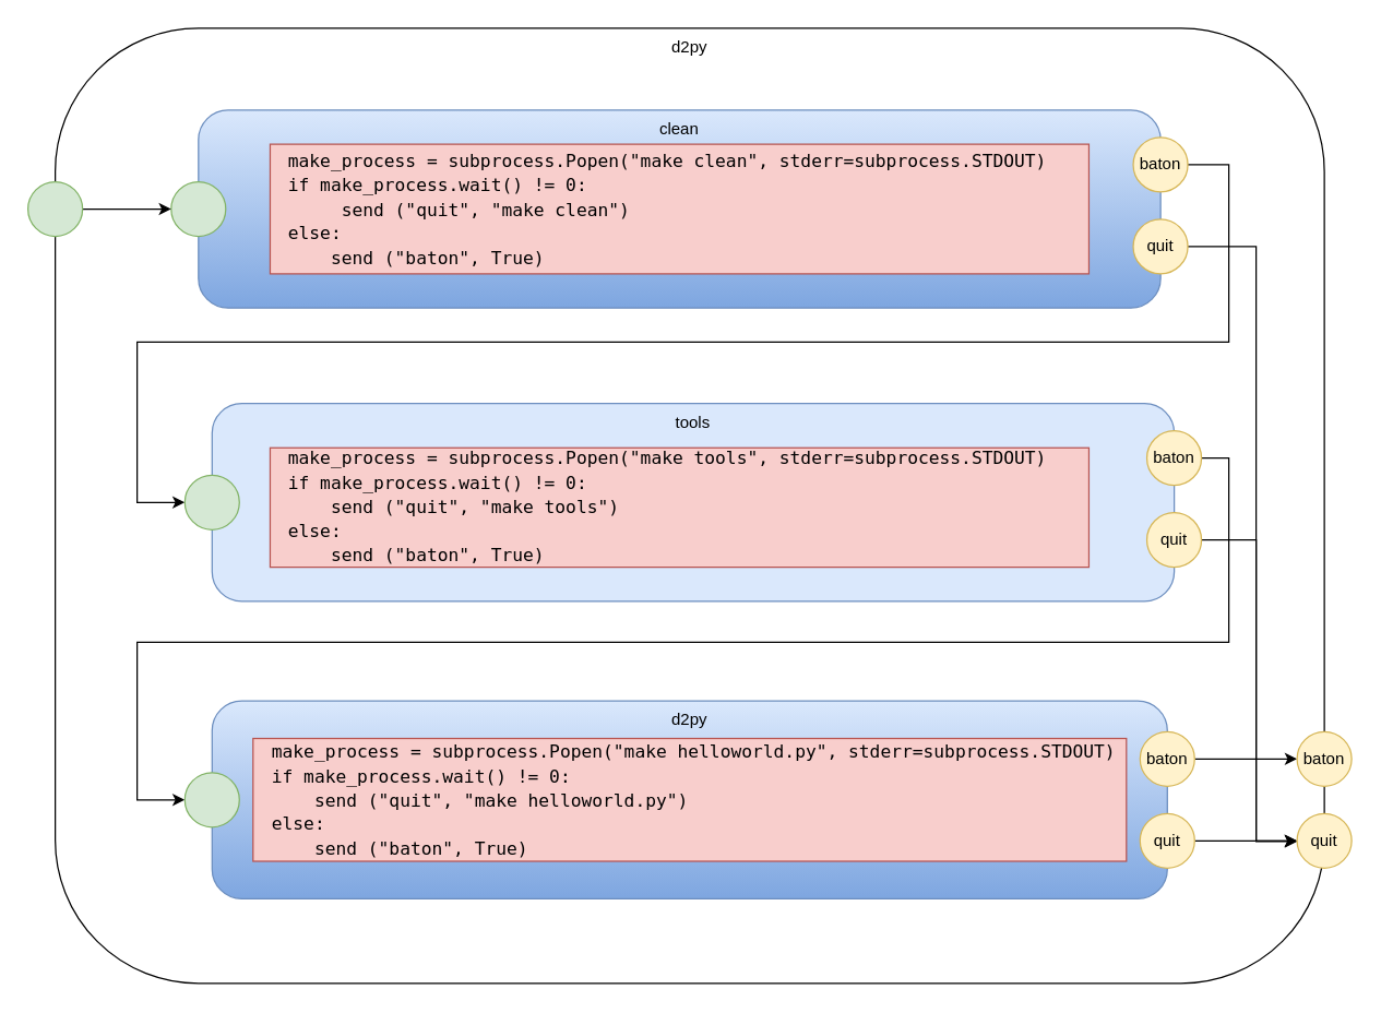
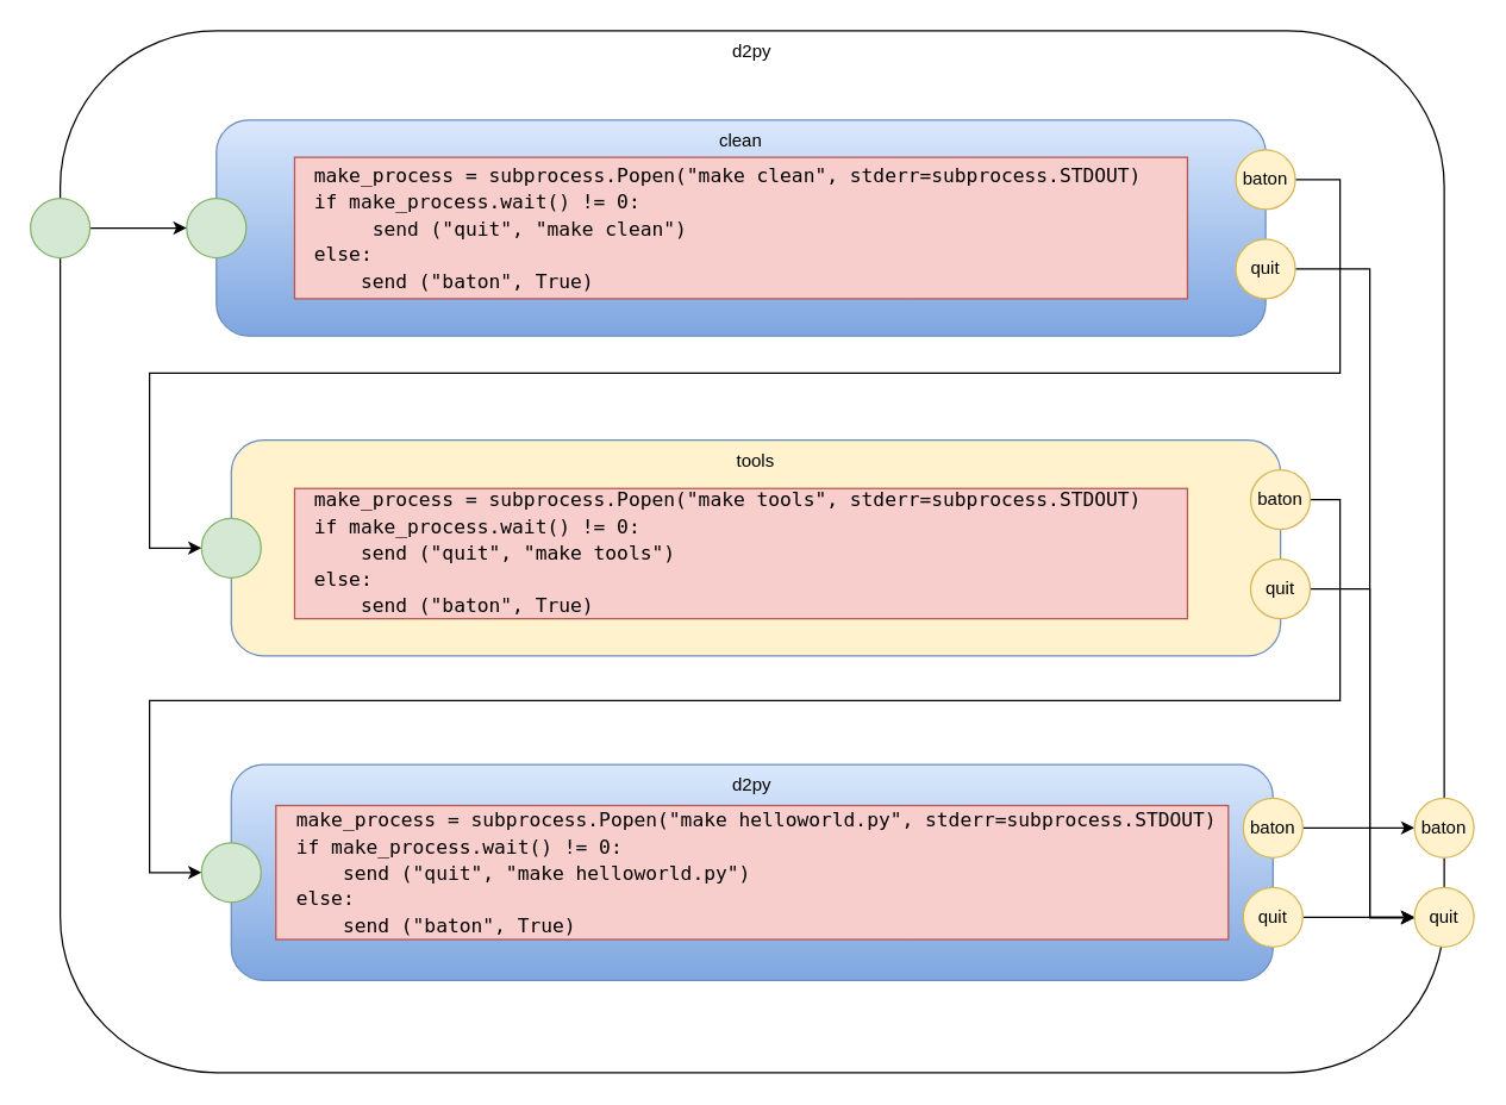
  <mxCell id="0" />
  <mxCell id="1" parent="0" />
  <mxCell id="2" value="d2py" style="rounded=1;whiteSpace=wrap;html=1;verticalAlign=top;" parent="1" vertex="1"><mxGeometry x="40" y="20" width="930" height="700" as="geometry" /></mxCell>
- <mxCell id="3" value="tools" style="rounded=1;whiteSpace=wrap;html=1;verticalAlign=top;fillColor=#dae8fc;strokeColor=#6c8ebf;" parent="1" vertex="1"><mxGeometry x="154.94" y="295" width="705.06" height="145" as="geometry" /></mxCell>
+ <mxCell id="3" value="tools" style="rounded=1;whiteSpace=wrap;html=1;verticalAlign=top;fillColor=#fff2cc;strokeColor=#6c8ebf;" parent="1" vertex="1"><mxGeometry x="154.94" y="295" width="705.06" height="145" as="geometry" /></mxCell>
  <mxCell id="4" value="d2py" style="rounded=1;whiteSpace=wrap;html=1;gradientColor=#7ea6e0;fillColor=#dae8fc;strokeColor=#6c8ebf;verticalAlign=top;" parent="1" vertex="1"><mxGeometry x="154.94" y="513" width="700" height="145" as="geometry" /></mxCell>
  <mxCell id="5" value="clean" style="rounded=1;whiteSpace=wrap;html=1;gradientColor=#7ea6e0;fillColor=#dae8fc;strokeColor=#6c8ebf;verticalAlign=top;" parent="1" vertex="1"><mxGeometry x="144.94" y="80" width="705.06" height="145" as="geometry" /></mxCell>
  <mxCell id="6" value="&lt;pre class=&quot;lang-py s-code-block&quot; style=&quot;margin-top: 0px ; margin-bottom: 0px ; padding: 12px ; border: 0px ; font-stretch: inherit ; line-height: 1.308 ; vertical-align: baseline ; box-sizing: inherit ; width: auto ; max-height: 600px ; overflow: auto ; border-radius: 5px ; overflow-wrap: normal&quot;&gt;&lt;span style=&quot;font-size: 13px&quot;&gt;make_process = subprocess.Popen(&quot;make clean&quot;, stderr=subprocess.STDOUT)&lt;br&gt;if make_process.wait() != 0:&lt;br&gt;     send (&quot;quit&quot;, &quot;make clean&quot;)&lt;br&gt;else:&lt;br&gt;    send (&quot;baton&quot;, True)&lt;/span&gt;&lt;/pre&gt;&lt;div&gt;&lt;/div&gt;" style="rounded=0;whiteSpace=wrap;html=1;fillColor=#f8cecc;strokeColor=#b85450;align=left;" parent="1" vertex="1"><mxGeometry x="197.47" y="105" width="600" height="95" as="geometry" /></mxCell>
  <mxCell id="7" value="&lt;pre class=&quot;lang-py s-code-block&quot; style=&quot;margin-top: 0px ; margin-bottom: 0px ; padding: 12px ; border: 0px ; font-stretch: inherit ; line-height: 1.308 ; vertical-align: baseline ; box-sizing: inherit ; width: auto ; max-height: 600px ; overflow: auto ; border-radius: 5px ; overflow-wrap: normal&quot;&gt;&lt;span style=&quot;font-size: 13px&quot;&gt;make_process = subprocess.Popen(&quot;make tools&quot;, stderr=subprocess.STDOUT)&lt;br&gt;if make_process.wait() != 0:&lt;br&gt;    send (&quot;quit&quot;, &quot;make tools&quot;)&lt;br&gt;else:&lt;br&gt;    send (&quot;baton&quot;, True)&lt;/span&gt;&lt;/pre&gt;&lt;div&gt;&lt;/div&gt;" style="rounded=0;whiteSpace=wrap;html=1;fillColor=#f8cecc;strokeColor=#b85450;align=left;" parent="1" vertex="1"><mxGeometry x="197.47" y="327.5" width="600" height="87.5" as="geometry" /></mxCell>
  <mxCell id="8" value="&lt;pre class=&quot;lang-py s-code-block&quot; style=&quot;margin-top: 0px ; margin-bottom: 0px ; padding: 12px ; border: 0px ; font-stretch: inherit ; line-height: 1.308 ; vertical-align: baseline ; box-sizing: inherit ; width: auto ; max-height: 600px ; overflow: auto ; border-radius: 5px ; overflow-wrap: normal&quot;&gt;&lt;span style=&quot;font-size: 13px&quot;&gt;make_process = subprocess.Popen(&quot;make helloworld.py&quot;, stderr=subprocess.STDOUT)&lt;br&gt;if make_process.wait() != 0:&lt;br&gt;    send (&quot;quit&quot;, &quot;make helloworld.py&quot;)&lt;br&gt;else:&lt;br&gt;    send (&quot;baton&quot;, True)&lt;/span&gt;&lt;/pre&gt;&lt;div&gt;&lt;/div&gt;" style="rounded=0;whiteSpace=wrap;html=1;fillColor=#f8cecc;strokeColor=#b85450;align=left;" parent="1" vertex="1"><mxGeometry x="184.94" y="540.5" width="640" height="90" as="geometry" /></mxCell>
  <mxCell id="9" value="" style="ellipse;whiteSpace=wrap;html=1;aspect=fixed;fillColor=#d5e8d4;strokeColor=#82b366;" parent="1" vertex="1"><mxGeometry x="124.94" y="132.5" width="40" height="40" as="geometry" /></mxCell>
  <mxCell id="10" style="edgeStyle=orthogonalEdgeStyle;rounded=0;orthogonalLoop=1;jettySize=auto;html=1;exitX=1;exitY=0.5;exitDx=0;exitDy=0;entryX=0;entryY=0.5;entryDx=0;entryDy=0;" parent="1" source="11" target="14" edge="1"><mxGeometry relative="1" as="geometry"><Array as="points"><mxPoint x="900" y="120" /><mxPoint x="900" y="250" /><mxPoint x="100" y="250" /><mxPoint x="100" y="368" /></Array></mxGeometry></mxCell>
  <mxCell id="11" value="baton" style="ellipse;whiteSpace=wrap;html=1;aspect=fixed;fillColor=#fff2cc;strokeColor=#d6b656;" parent="1" vertex="1"><mxGeometry x="829.94" y="100" width="40" height="40" as="geometry" /></mxCell>
  <mxCell id="12" style="edgeStyle=orthogonalEdgeStyle;rounded=0;orthogonalLoop=1;jettySize=auto;html=1;exitX=1;exitY=0.5;exitDx=0;exitDy=0;" parent="1" source="13" target="27" edge="1"><mxGeometry relative="1" as="geometry"><Array as="points"><mxPoint x="920" y="180" /><mxPoint x="920" y="616" /></Array></mxGeometry></mxCell>
  <mxCell id="13" value="quit" style="ellipse;whiteSpace=wrap;html=1;aspect=fixed;fillColor=#fff2cc;strokeColor=#d6b656;" parent="1" vertex="1"><mxGeometry x="829.94" y="160" width="40" height="40" as="geometry" /></mxCell>
  <mxCell id="14" value="" style="ellipse;whiteSpace=wrap;html=1;aspect=fixed;fillColor=#d5e8d4;strokeColor=#82b366;" parent="1" vertex="1"><mxGeometry x="134.94" y="347.5" width="40" height="40" as="geometry" /></mxCell>
  <mxCell id="15" style="edgeStyle=orthogonalEdgeStyle;rounded=0;orthogonalLoop=1;jettySize=auto;html=1;exitX=1;exitY=0.5;exitDx=0;exitDy=0;entryX=0;entryY=0.5;entryDx=0;entryDy=0;" parent="1" source="16" target="19" edge="1"><mxGeometry relative="1" as="geometry"><Array as="points"><mxPoint x="900" y="335" /><mxPoint x="900" y="470" /><mxPoint x="100" y="470" /><mxPoint x="100" y="586" /></Array></mxGeometry></mxCell>
  <mxCell id="16" value="baton" style="ellipse;whiteSpace=wrap;html=1;aspect=fixed;fillColor=#fff2cc;strokeColor=#d6b656;" parent="1" vertex="1"><mxGeometry x="839.94" y="315" width="40" height="40" as="geometry" /></mxCell>
  <mxCell id="17" style="edgeStyle=orthogonalEdgeStyle;rounded=0;orthogonalLoop=1;jettySize=auto;html=1;exitX=1;exitY=0.5;exitDx=0;exitDy=0;entryX=0;entryY=0.5;entryDx=0;entryDy=0;" parent="1" source="18" target="27" edge="1"><mxGeometry relative="1" as="geometry"><Array as="points"><mxPoint x="920" y="395" /><mxPoint x="920" y="616" /></Array></mxGeometry></mxCell>
  <mxCell id="18" value="quit" style="ellipse;whiteSpace=wrap;html=1;aspect=fixed;fillColor=#fff2cc;strokeColor=#d6b656;" parent="1" vertex="1"><mxGeometry x="839.94" y="375" width="40" height="40" as="geometry" /></mxCell>
  <mxCell id="19" value="" style="ellipse;whiteSpace=wrap;html=1;aspect=fixed;fillColor=#d5e8d4;strokeColor=#82b366;" parent="1" vertex="1"><mxGeometry x="134.94" y="565.5" width="40" height="40" as="geometry" /></mxCell>
  <mxCell id="20" style="edgeStyle=orthogonalEdgeStyle;rounded=0;orthogonalLoop=1;jettySize=auto;html=1;exitX=1;exitY=0.5;exitDx=0;exitDy=0;entryX=0;entryY=0.5;entryDx=0;entryDy=0;" parent="1" source="21" target="26" edge="1"><mxGeometry relative="1" as="geometry" /></mxCell>
  <mxCell id="21" value="baton" style="ellipse;whiteSpace=wrap;html=1;aspect=fixed;fillColor=#fff2cc;strokeColor=#d6b656;" parent="1" vertex="1"><mxGeometry x="834.94" y="535.5" width="40" height="40" as="geometry" /></mxCell>
  <mxCell id="22" style="edgeStyle=orthogonalEdgeStyle;rounded=0;orthogonalLoop=1;jettySize=auto;html=1;exitX=1;exitY=0.5;exitDx=0;exitDy=0;entryX=0;entryY=0.5;entryDx=0;entryDy=0;" parent="1" source="23" target="27" edge="1"><mxGeometry relative="1" as="geometry" /></mxCell>
  <mxCell id="23" value="quit" style="ellipse;whiteSpace=wrap;html=1;aspect=fixed;fillColor=#fff2cc;strokeColor=#d6b656;" parent="1" vertex="1"><mxGeometry x="834.94" y="595.5" width="40" height="40" as="geometry" /></mxCell>
  <mxCell id="24" style="edgeStyle=orthogonalEdgeStyle;rounded=0;orthogonalLoop=1;jettySize=auto;html=1;exitX=1;exitY=0.5;exitDx=0;exitDy=0;entryX=0;entryY=0.5;entryDx=0;entryDy=0;" parent="1" source="25" target="9" edge="1"><mxGeometry relative="1" as="geometry" /></mxCell>
  <mxCell id="25" value="" style="ellipse;whiteSpace=wrap;html=1;aspect=fixed;fillColor=#d5e8d4;strokeColor=#82b366;" parent="1" vertex="1"><mxGeometry x="20" y="132.5" width="40" height="40" as="geometry" /></mxCell>
  <mxCell id="26" value="baton" style="ellipse;whiteSpace=wrap;html=1;aspect=fixed;fillColor=#fff2cc;strokeColor=#d6b656;" parent="1" vertex="1"><mxGeometry x="950" y="535.5" width="40" height="40" as="geometry" /></mxCell>
  <mxCell id="27" value="quit" style="ellipse;whiteSpace=wrap;html=1;aspect=fixed;fillColor=#fff2cc;strokeColor=#d6b656;" parent="1" vertex="1"><mxGeometry x="950" y="595.5" width="40" height="40" as="geometry" /></mxCell>
